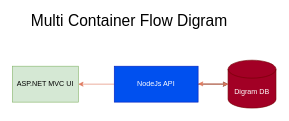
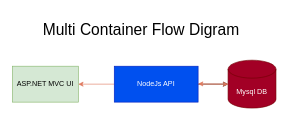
  <mxCell id="0" />
  <mxCell id="1" parent="0" />
  <mxCell id="2" value="ASP.NET MVC UI" style="rounded=0;whiteSpace=wrap;html=1;fillColor=#d5e8d4;strokeColor=#82b366;" parent="1" vertex="1"><mxGeometry x="20" y="110" width="110" height="60" as="geometry" /></mxCell>
- <mxCell id="3" value="Digram DB" style="shape=cylinder3;whiteSpace=wrap;html=1;boundedLbl=1;backgroundOutline=1;size=15;fillColor=#a20025;strokeColor=#6F0000;fontColor=#ffffff;" parent="1" vertex="1"><mxGeometry x="380" y="100" width="80" height="80" as="geometry" /></mxCell>
+ <mxCell id="3" value="Mysql DB" style="shape=cylinder3;whiteSpace=wrap;html=1;boundedLbl=1;backgroundOutline=1;size=15;fillColor=#a20025;strokeColor=#6F0000;fontColor=#ffffff;" parent="1" vertex="1"><mxGeometry x="380" y="100" width="80" height="80" as="geometry" /></mxCell>
  <mxCell id="4" style="rounded=0;orthogonalLoop=1;jettySize=auto;html=1;horizontal=0;" parent="1" source="8" target="3" edge="1"><mxGeometry relative="1" as="geometry" /></mxCell>
  <mxCell id="5" value="" style="edgeStyle=none;rounded=1;sketch=0;orthogonalLoop=1;jettySize=auto;html=1;fontSize=26;fontColor=#393C56;strokeColor=#E07A5F;fillColor=#F2CC8F;entryX=1;entryY=0.5;entryDx=0;entryDy=0;" edge="1" parent="1" source="8" target="8"><mxGeometry relative="1" as="geometry"><Array as="points"><mxPoint x="330" y="140" /></Array></mxGeometry></mxCell>
  <mxCell id="6" style="edgeStyle=none;rounded=1;sketch=0;orthogonalLoop=1;jettySize=auto;html=1;fontSize=26;fontColor=#393C56;strokeColor=#E07A5F;fillColor=#F2CC8F;" edge="1" parent="1" source="8"><mxGeometry relative="1" as="geometry"><mxPoint x="130" y="140" as="targetPoint" /></mxGeometry></mxCell>
  <mxCell id="7" value="" style="edgeStyle=none;rounded=1;sketch=0;orthogonalLoop=1;jettySize=auto;html=1;fontSize=26;fontColor=#393C56;strokeColor=#E07A5F;fillColor=#F2CC8F;" edge="1" parent="1" source="8" target="3"><mxGeometry relative="1" as="geometry" /></mxCell>
  <mxCell id="8" value="NodeJs API" style="rounded=0;whiteSpace=wrap;html=1;fillColor=#0050ef;strokeColor=#001DBC;fontColor=#ffffff;" parent="1" vertex="1"><mxGeometry x="190" y="110" width="140" height="60" as="geometry" /></mxCell>
- <mxCell id="9" value="Multi Container Flow Digram" style="text;html=1;strokeColor=none;fillColor=none;align=center;verticalAlign=middle;whiteSpace=wrap;rounded=0;fontSize=26;" parent="1" vertex="1"><mxGeometry x="20" y="5" width="390" height="60" as="geometry" /></mxCell>
+ <mxCell id="9" value="Multi Container Flow Digram" style="text;html=1;strokeColor=none;fillColor=none;align=center;verticalAlign=middle;whiteSpace=wrap;rounded=0;fontSize=26;" parent="1" vertex="1"><mxGeometry x="40" y="20" width="390" height="60" as="geometry" /></mxCell>
  <mxCell id="10" style="edgeStyle=none;rounded=1;sketch=0;orthogonalLoop=1;jettySize=auto;html=1;fontSize=26;fontColor=#393C56;strokeColor=#E07A5F;fillColor=#F2CC8F;" edge="1" parent="1"><mxGeometry relative="1" as="geometry"><mxPoint x="330" y="139.5" as="targetPoint" /><mxPoint x="380" y="140" as="sourcePoint" /></mxGeometry></mxCell>
